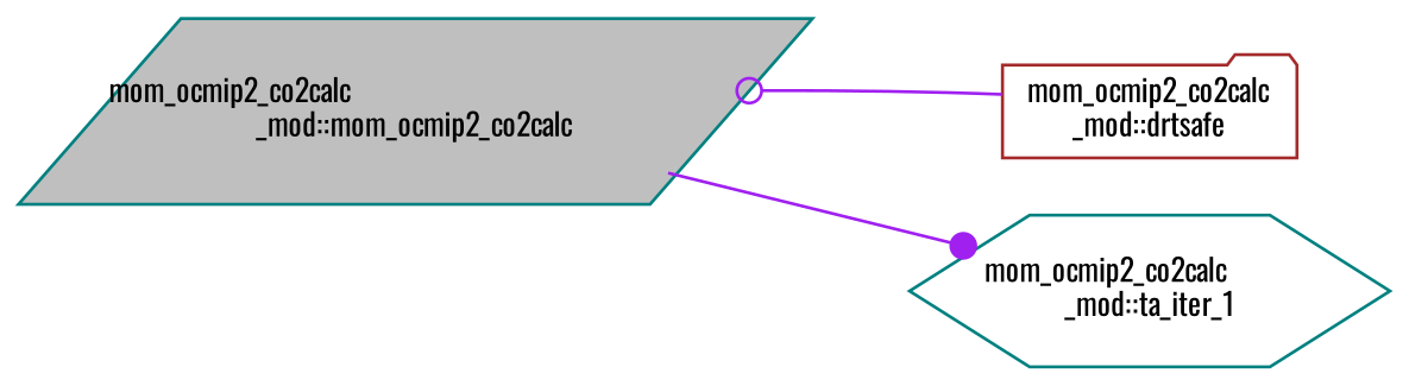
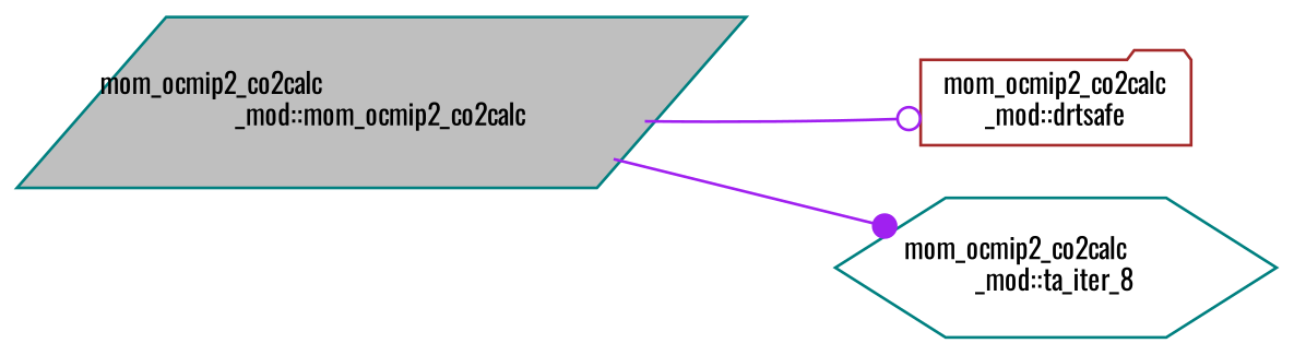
  digraph {
    fontname=Oswald
    rankdir=LR
    node [color=teal fillcolor=white fontname=Oswald fontsize=10 style=filled]
    edge [color=purple fontname=Oswald fontsize=10 labelfontname=Helvetica labelfontsize=10 style=solid]
    n1 [fillcolor=grey75 fontcolor=black height=0.2 label="mom_ocmip2_co2calc\l_mod::mom_ocmip2_co2calc" shape=parallelogram width=0.4]
    n2 [color=brown height=0.2 label="mom_ocmip2_co2calc\l_mod::drtsafe" shape=folder width=0.4]
-   n3 [height=0.2 label="mom_ocmip2_co2calc\l_mod::ta_iter_1" shape=hexagon width=0.4]
-   n2 -> n1 [arrowhead=odot]
+   n3 [height=0.2 label="mom_ocmip2_co2calc\l_mod::ta_iter_8" shape=hexagon width=0.4]
+   n1 -> n2 [arrowhead=odot]
    n1 -> n3 [arrowhead=dot]
  }
